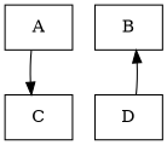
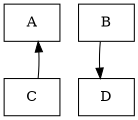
  digraph {
    node [shape=box]
    n1 [label=A]
    n2 [label=C]
    n3 [label=B]
    n4 [label=D]
-   n1 -> n2
-   n4 -> n3
+   n2 -> n1
+   n3 -> n4
  }
